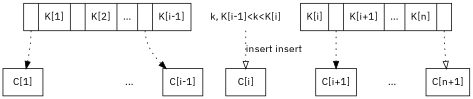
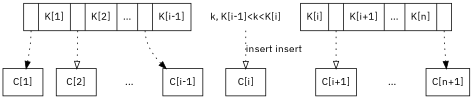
  digraph {
    fontname="IBM Plex Sans"
    node [fontname="IBM Plex Sans" shape=record]
    edge [arrowhead=normal fontname="IBM Plex Sans" style=dotted]
    n1 [label="<c1>|K[1]|<c2>|K[2]|<c2toi>...|<c1i>|K[i-1]"]
    n2 [label="C[1]"]
+   n3 [label="C[2]"]
    n4 [label="..." shape=plaintext]
    n5 [label="C[i-1]"]
    n6 [label="k, K[i-1]<k<K[i]" shape=plaintext]
    n7 [label="C[i]"]
    n8 [label="K[i]|<ci1>|K[i+1]|<ci1ton>...|K[n]|<cn1>"]
    n9 [label="C[i+1]"]
    n10 [label="..." shape=plaintext]
    n11 [label="C[n+1]"]
    n1 -> n2 [tailport=c1]
+   n1 -> n3 [arrowhead=onormal tailport=c2]
    n1 -> n4 [style=invis tailport=c2toi arrowhead=""]
    n1 -> n5 [tailport=c1i]
    n6 -> n7 [arrowhead=onormal label="insert insert"]
-   n8 -> n9 [tailport=ci1]
+   n8 -> n9 [arrowhead=onormal tailport=ci1]
    n8 -> n10 [style=invis tailport=ci1ton arrowhead=""]
-   n8 -> n11 [arrowhead=onormal tailport=cn1]
+   n8 -> n11 [tailport=cn1]
  }
